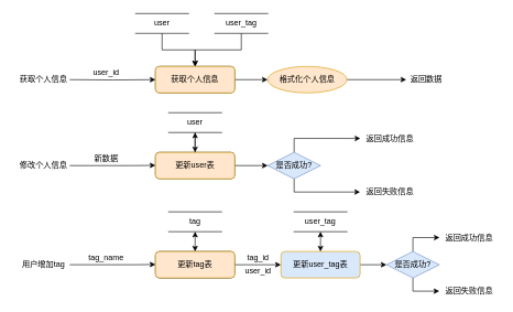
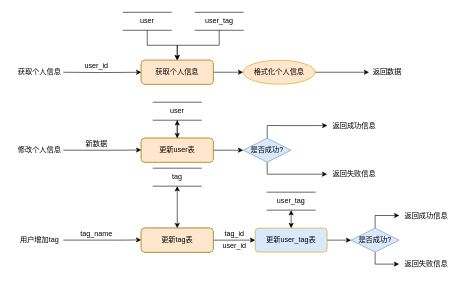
  <mxCell id="0" />
  <mxCell id="1" parent="0" />
  <mxCell id="2" value="修改个人信息" style="text;html=1;align=center;verticalAlign=middle;resizable=0;points=[];autosize=1;strokeColor=none;fillColor=none;" vertex="1" parent="1"><mxGeometry x="20" y="240" width="90" height="20" as="geometry" /></mxCell>
  <mxCell id="3" style="edgeStyle=orthogonalEdgeStyle;rounded=0;orthogonalLoop=1;jettySize=auto;html=1;entryX=0;entryY=0.5;entryDx=0;entryDy=0;" edge="1" parent="1" target="7"><mxGeometry relative="1" as="geometry"><mxPoint x="105" y="120" as="sourcePoint" /></mxGeometry></mxCell>
  <mxCell id="4" value="获取个人信息" style="text;html=1;align=center;verticalAlign=middle;resizable=0;points=[];autosize=1;strokeColor=none;fillColor=none;" vertex="1" parent="1"><mxGeometry x="20" y="110" width="90" height="20" as="geometry" /></mxCell>
  <mxCell id="5" value="user_id" style="text;html=1;align=center;verticalAlign=middle;resizable=0;points=[];autosize=1;strokeColor=none;fillColor=none;" vertex="1" parent="1"><mxGeometry x="135" y="100" width="50" height="20" as="geometry" /></mxCell>
  <mxCell id="6" style="edgeStyle=orthogonalEdgeStyle;rounded=0;orthogonalLoop=1;jettySize=auto;html=1;exitX=1;exitY=0.5;exitDx=0;exitDy=0;" edge="1" parent="1" source="7" target="13"><mxGeometry relative="1" as="geometry" /></mxCell>
  <mxCell id="7" value="获取个人信息" style="rounded=1;whiteSpace=wrap;html=1;" vertex="1" parent="1"><mxGeometry x="235" y="100" width="120" height="40" as="geometry" /></mxCell>
  <mxCell id="8" style="edgeStyle=orthogonalEdgeStyle;rounded=0;orthogonalLoop=1;jettySize=auto;html=1;exitX=0.5;exitY=1;exitDx=0;exitDy=0;entryX=0.5;entryY=0;entryDx=0;entryDy=0;" edge="1" parent="1" source="9" target="7"><mxGeometry relative="1" as="geometry" /></mxCell>
  <mxCell id="9" value="user" style="shape=partialRectangle;whiteSpace=wrap;html=1;left=0;right=0;fillColor=none;" vertex="1" parent="1"><mxGeometry x="205" y="20" width="80" height="30" as="geometry" /></mxCell>
  <mxCell id="10" style="edgeStyle=orthogonalEdgeStyle;rounded=0;orthogonalLoop=1;jettySize=auto;html=1;exitX=0.5;exitY=1;exitDx=0;exitDy=0;entryX=0.5;entryY=0;entryDx=0;entryDy=0;" edge="1" parent="1" source="11" target="7"><mxGeometry relative="1" as="geometry" /></mxCell>
  <mxCell id="11" value="user_tag" style="shape=partialRectangle;whiteSpace=wrap;html=1;left=0;right=0;fillColor=none;" vertex="1" parent="1"><mxGeometry x="325" y="20" width="80" height="30" as="geometry" /></mxCell>
  <mxCell id="12" style="edgeStyle=orthogonalEdgeStyle;rounded=0;orthogonalLoop=1;jettySize=auto;html=1;exitX=1;exitY=0.5;exitDx=0;exitDy=0;" edge="1" parent="1" source="13" target="14"><mxGeometry relative="1" as="geometry" /></mxCell>
  <mxCell id="13" value="格式化个人信息" style="ellipse;whiteSpace=wrap;html=1;fillColor=#ffe6cc;strokeColor=#d79b00;" vertex="1" parent="1"><mxGeometry x="405" y="100" width="120" height="40" as="geometry" /></mxCell>
  <mxCell id="14" value="返回数据" style="text;html=1;align=center;verticalAlign=middle;resizable=0;points=[];autosize=1;strokeColor=none;fillColor=none;" vertex="1" parent="1"><mxGeometry x="615" y="110" width="60" height="20" as="geometry" /></mxCell>
  <mxCell id="15" style="edgeStyle=orthogonalEdgeStyle;rounded=0;orthogonalLoop=1;jettySize=auto;html=1;entryX=0;entryY=0.5;entryDx=0;entryDy=0;" edge="1" parent="1"><mxGeometry relative="1" as="geometry"><mxPoint x="105" y="250" as="sourcePoint" /><mxPoint x="235" y="249.62" as="targetPoint" /><Array as="points"><mxPoint x="205" y="250" /><mxPoint x="205" y="250" /></Array></mxGeometry></mxCell>
  <mxCell id="16" style="edgeStyle=orthogonalEdgeStyle;rounded=0;orthogonalLoop=1;jettySize=auto;html=1;exitX=0.5;exitY=0;exitDx=0;exitDy=0;entryX=0.5;entryY=1;entryDx=0;entryDy=0;" edge="1" parent="1" source="18" target="25"><mxGeometry relative="1" as="geometry" /></mxCell>
  <mxCell id="17" style="edgeStyle=orthogonalEdgeStyle;rounded=0;orthogonalLoop=1;jettySize=auto;html=1;exitX=1;exitY=0.5;exitDx=0;exitDy=0;" edge="1" parent="1" source="18" target="21"><mxGeometry relative="1" as="geometry" /></mxCell>
  <mxCell id="18" value="更新user表" style="rounded=1;whiteSpace=wrap;html=1;" vertex="1" parent="1"><mxGeometry x="235" y="230" width="120" height="40" as="geometry" /></mxCell>
  <mxCell id="19" style="edgeStyle=orthogonalEdgeStyle;rounded=0;orthogonalLoop=1;jettySize=auto;html=1;exitX=0.5;exitY=0;exitDx=0;exitDy=0;entryX=0.004;entryY=0.447;entryDx=0;entryDy=0;entryPerimeter=0;" edge="1" parent="1" source="21" target="22"><mxGeometry relative="1" as="geometry" /></mxCell>
  <mxCell id="20" style="edgeStyle=orthogonalEdgeStyle;rounded=0;orthogonalLoop=1;jettySize=auto;html=1;exitX=0.5;exitY=1;exitDx=0;exitDy=0;entryX=0;entryY=0.5;entryDx=0;entryDy=0;entryPerimeter=0;" edge="1" parent="1" source="21" target="23"><mxGeometry relative="1" as="geometry" /></mxCell>
  <mxCell id="21" value="是否成功?" style="rhombus;whiteSpace=wrap;html=1;fillColor=#dae8fc;strokeColor=#6c8ebf;" vertex="1" parent="1"><mxGeometry x="405" y="230" width="80" height="40" as="geometry" /></mxCell>
  <mxCell id="22" value="返回成功信息" style="text;html=1;align=center;verticalAlign=middle;resizable=0;points=[];autosize=1;strokeColor=none;fillColor=none;" vertex="1" parent="1"><mxGeometry x="545" y="200" width="90" height="20" as="geometry" /></mxCell>
  <mxCell id="23" value="返回失败信息" style="text;html=1;align=center;verticalAlign=middle;resizable=0;points=[];autosize=1;strokeColor=none;fillColor=none;" vertex="1" parent="1"><mxGeometry x="545" y="280" width="90" height="20" as="geometry" /></mxCell>
  <mxCell id="24" style="edgeStyle=orthogonalEdgeStyle;rounded=0;orthogonalLoop=1;jettySize=auto;html=1;exitX=0.5;exitY=1;exitDx=0;exitDy=0;entryX=0.5;entryY=0;entryDx=0;entryDy=0;" edge="1" parent="1" source="25" target="18"><mxGeometry relative="1" as="geometry" /></mxCell>
  <mxCell id="25" value="user" style="shape=partialRectangle;whiteSpace=wrap;html=1;left=0;right=0;fillColor=none;" vertex="1" parent="1"><mxGeometry x="255" y="170" width="80" height="30" as="geometry" /></mxCell>
  <mxCell id="26" value="新数据" style="text;html=1;align=center;verticalAlign=middle;resizable=0;points=[];autosize=1;strokeColor=none;fillColor=none;" vertex="1" parent="1"><mxGeometry x="135" y="230" width="50" height="20" as="geometry" /></mxCell>
  <mxCell id="27" value="用户增加tag" style="text;html=1;align=center;verticalAlign=middle;resizable=0;points=[];autosize=1;strokeColor=none;fillColor=none;" vertex="1" parent="1"><mxGeometry x="25" y="390" width="80" height="20" as="geometry" /></mxCell>
  <mxCell id="28" style="edgeStyle=orthogonalEdgeStyle;rounded=0;orthogonalLoop=1;jettySize=auto;html=1;entryX=0;entryY=0.5;entryDx=0;entryDy=0;" edge="1" parent="1"><mxGeometry relative="1" as="geometry"><mxPoint x="105" y="399.96" as="sourcePoint" /><mxPoint x="235" y="399.58" as="targetPoint" /><Array as="points"><mxPoint x="205" y="399.96" /><mxPoint x="205" y="399.96" /></Array></mxGeometry></mxCell>
  <mxCell id="29" value="tag_name" style="text;html=1;align=center;verticalAlign=middle;resizable=0;points=[];autosize=1;strokeColor=none;fillColor=none;" vertex="1" parent="1"><mxGeometry x="125" y="380" width="70" height="20" as="geometry" /></mxCell>
  <mxCell id="30" style="edgeStyle=orthogonalEdgeStyle;rounded=0;orthogonalLoop=1;jettySize=auto;html=1;exitX=1;exitY=0.5;exitDx=0;exitDy=0;entryX=0;entryY=0.5;entryDx=0;entryDy=0;" edge="1" parent="1" source="31" target="35"><mxGeometry relative="1" as="geometry" /></mxCell>
  <mxCell id="31" value="更新tag表" style="rounded=1;whiteSpace=wrap;html=1;" vertex="1" parent="1"><mxGeometry x="235" y="380" width="120" height="40" as="geometry" /></mxCell>
- <mxCell id="32" value="tag" style="shape=partialRectangle;whiteSpace=wrap;html=1;left=0;right=0;fillColor=none;" vertex="1" parent="1"><mxGeometry x="255" y="320" width="80" height="30" as="geometry" /></mxCell>
+ <mxCell id="32" value="tag" style="shape=partialRectangle;whiteSpace=wrap;html=1;left=0;right=0;fillColor=none;" vertex="1" parent="1"><mxGeometry x="255" y="280" width="80" height="30" as="geometry" /></mxCell>
  <mxCell id="33" value="" style="endArrow=classic;startArrow=classic;html=1;rounded=0;exitX=0.5;exitY=0;exitDx=0;exitDy=0;entryX=0.5;entryY=1;entryDx=0;entryDy=0;" edge="1" parent="1" source="31" target="32"><mxGeometry width="50" height="50" relative="1" as="geometry"><mxPoint x="275" y="260" as="sourcePoint" /><mxPoint x="325" y="210" as="targetPoint" /></mxGeometry></mxCell>
  <mxCell id="34" style="edgeStyle=orthogonalEdgeStyle;rounded=0;orthogonalLoop=1;jettySize=auto;html=1;exitX=1;exitY=0.5;exitDx=0;exitDy=0;" edge="1" parent="1" source="35" target="42"><mxGeometry relative="1" as="geometry" /></mxCell>
  <mxCell id="35" value="更新user_tag表" style="rounded=1;whiteSpace=wrap;html=1;fillColor=#dae8fc;strokeColor=#d79b00;" vertex="1" parent="1"><mxGeometry x="425" y="380" width="120" height="40" as="geometry" /></mxCell>
  <mxCell id="36" value="user_tag" style="shape=partialRectangle;whiteSpace=wrap;html=1;left=0;right=0;fillColor=none;" vertex="1" parent="1"><mxGeometry x="445" y="320" width="80" height="30" as="geometry" /></mxCell>
  <mxCell id="37" value="" style="endArrow=classic;startArrow=classic;html=1;rounded=0;entryX=0.5;entryY=1;entryDx=0;entryDy=0;exitX=0.5;exitY=0;exitDx=0;exitDy=0;" edge="1" parent="1" source="35" target="36"><mxGeometry width="50" height="50" relative="1" as="geometry"><mxPoint x="275" y="260" as="sourcePoint" /><mxPoint x="325" y="210" as="targetPoint" /></mxGeometry></mxCell>
  <mxCell id="38" value="tag_id" style="text;html=1;align=center;verticalAlign=middle;resizable=0;points=[];autosize=1;strokeColor=none;fillColor=none;" vertex="1" parent="1"><mxGeometry x="365" y="380" width="50" height="20" as="geometry" /></mxCell>
  <mxCell id="39" value="user_id" style="text;html=1;align=center;verticalAlign=middle;resizable=0;points=[];autosize=1;strokeColor=none;fillColor=none;" vertex="1" parent="1"><mxGeometry x="365" y="400" width="50" height="20" as="geometry" /></mxCell>
  <mxCell id="40" style="edgeStyle=orthogonalEdgeStyle;rounded=0;orthogonalLoop=1;jettySize=auto;html=1;exitX=0.5;exitY=0;exitDx=0;exitDy=0;entryX=0.004;entryY=0.447;entryDx=0;entryDy=0;entryPerimeter=0;" edge="1" parent="1" source="42" target="43"><mxGeometry relative="1" as="geometry" /></mxCell>
  <mxCell id="41" style="edgeStyle=orthogonalEdgeStyle;rounded=0;orthogonalLoop=1;jettySize=auto;html=1;exitX=0.5;exitY=1;exitDx=0;exitDy=0;entryX=0;entryY=0.5;entryDx=0;entryDy=0;entryPerimeter=0;" edge="1" parent="1" source="42" target="44"><mxGeometry relative="1" as="geometry" /></mxCell>
  <mxCell id="42" value="是否成功?" style="rhombus;whiteSpace=wrap;html=1;fillColor=#dae8fc;strokeColor=#6c8ebf;" vertex="1" parent="1"><mxGeometry x="585" y="380" width="80" height="40" as="geometry" /></mxCell>
  <mxCell id="43" value="返回成功信息" style="text;html=1;align=center;verticalAlign=middle;resizable=0;points=[];autosize=1;strokeColor=none;fillColor=none;" vertex="1" parent="1"><mxGeometry x="665" y="350" width="90" height="20" as="geometry" /></mxCell>
  <mxCell id="44" value="返回失败信息" style="text;html=1;align=center;verticalAlign=middle;resizable=0;points=[];autosize=1;strokeColor=none;fillColor=none;" vertex="1" parent="1"><mxGeometry x="665" y="430" width="90" height="20" as="geometry" /></mxCell>
  <mxCell id="45" value="获取个人信息" style="rounded=1;whiteSpace=wrap;html=1;fillColor=#ffe6cc;strokeColor=#d79b00;" vertex="1" parent="1"><mxGeometry x="235" y="100" width="120" height="40" as="geometry" /></mxCell>
  <mxCell id="46" value="更新user表" style="rounded=1;whiteSpace=wrap;html=1;fillColor=#ffe6cc;strokeColor=#d79b00;" vertex="1" parent="1"><mxGeometry x="235" y="230" width="120" height="40" as="geometry" /></mxCell>
  <mxCell id="47" value="更新tag表" style="rounded=1;whiteSpace=wrap;html=1;fillColor=#ffe6cc;strokeColor=#d79b00;" vertex="1" parent="1"><mxGeometry x="235" y="380" width="120" height="40" as="geometry" /></mxCell>
